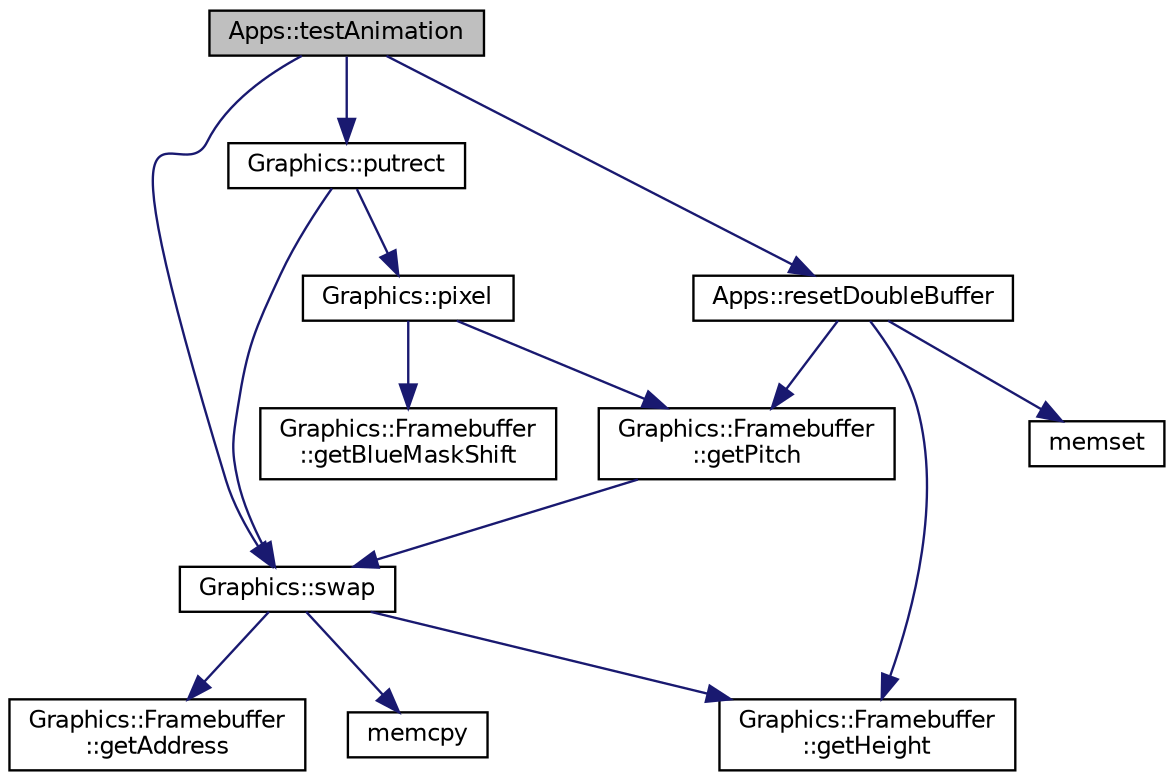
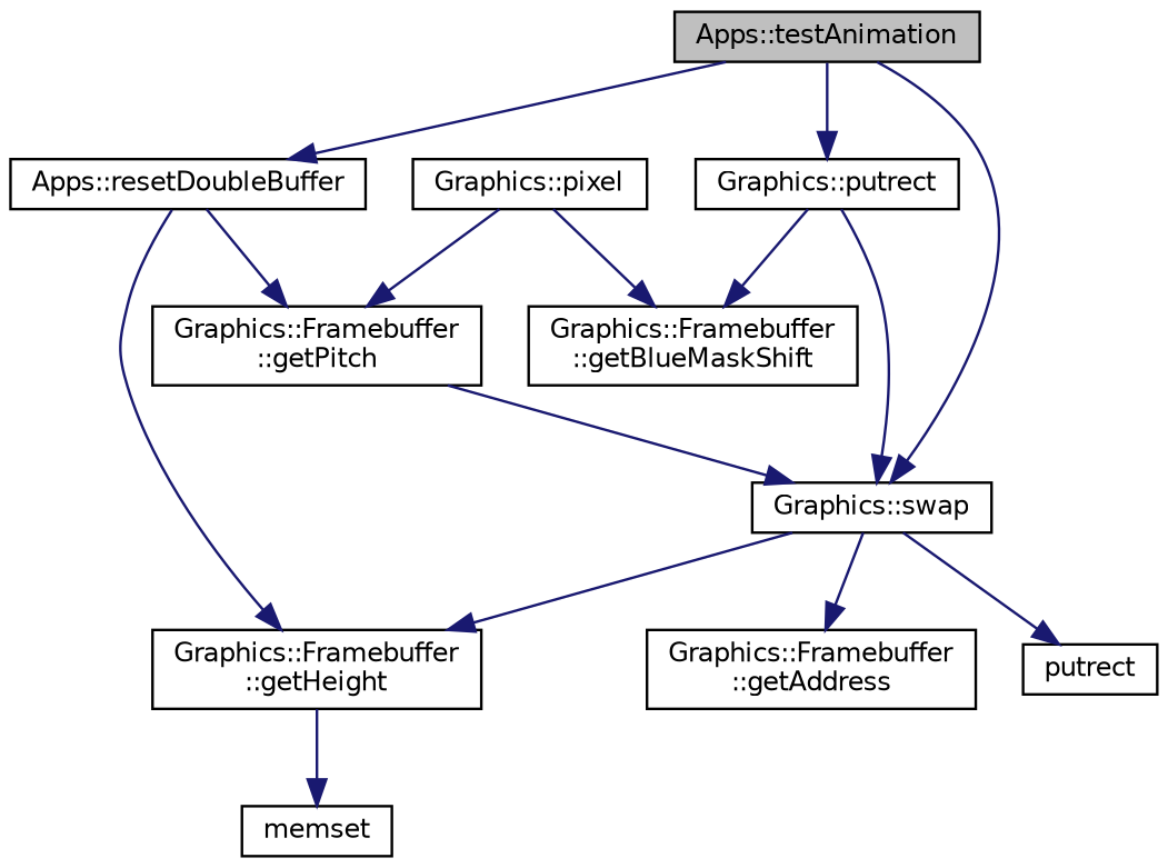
  digraph {
    rankdir=TB
    node [color=black fillcolor=white fontname=Helvetica fontsize=10 shape=record style=filled]
    edge [color=midnightblue fontname=Helvetica fontsize=10 labelfontname=Helvetica labelfontsize=10 style=solid]
    n1 [fillcolor=grey75 fontcolor=black height=0.2 label="Apps::testAnimation" width=0.4]
    n2 [height=0.2 label="Graphics::putrect" width=0.4]
    n3 [height=0.2 label="Graphics::swap" width=0.4]
    n4 [height=0.2 label="Apps::resetDoubleBuffer" width=0.4]
    n5 [height=0.2 label="Graphics::pixel" width=0.4]
    n6 [height=0.2 label="Graphics::Framebuffer\l::getAddress" width=0.4]
    n7 [height=0.2 label="Graphics::Framebuffer\l::getHeight" width=0.4]
-   n8 [height=0.2 label=memcpy width=0.4]
+   n8 [height=0.2 label=putrect width=0.4]
    n9 [height=0.2 label="Graphics::Framebuffer\l::getPitch" width=0.4]
    n10 [height=0.2 label=memset width=0.4]
    n11 [height=0.2 label="Graphics::Framebuffer\l::getBlueMaskShift" width=0.4]
    n1 -> n2
    n1 -> n3
    n1 -> n4
    n2 -> n3
-   n2 -> n5
+   n2 -> n11
    n3 -> n6
    n3 -> n7
    n3 -> n8
    n4 -> n7
    n4 -> n9
-   n4 -> n10
+   n7 -> n10
    n5 -> n9
    n5 -> n11
    n9 -> n3
  }
